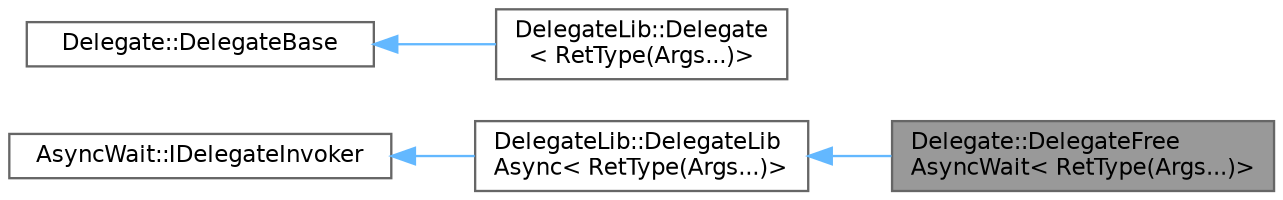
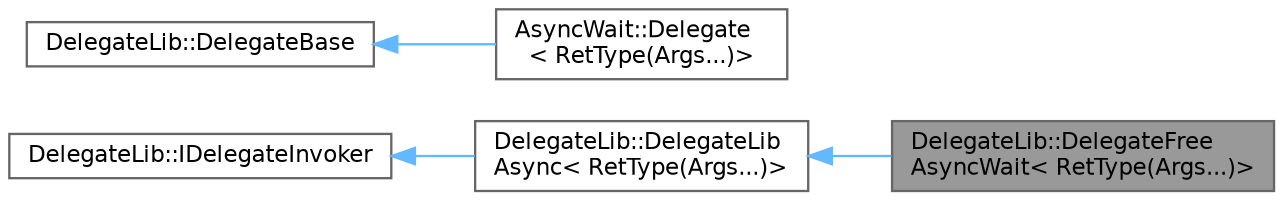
  digraph {
    rankdir=LR
    node [color=gray40 fillcolor=white fontname=Helvetica fontsize=10 shape=box style=filled]
    edge [color=steelblue1 dir=back fontname=Helvetica fontsize=10 labelfontname=Helvetica labelfontsize=10 style=solid]
-   n1 [fillcolor=grey60 fontcolor=black height=0.2 label="Delegate::DelegateFree\lAsyncWait\< RetType(Args...)\>" width=0.4]
+   n1 [fillcolor=grey60 fontcolor=black height=0.2 label="DelegateLib::DelegateFree\lAsyncWait\< RetType(Args...)\>" width=0.4]
    n2 [height=0.2 label="DelegateLib::DelegateLib\lAsync\< RetType(Args...)\>" width=0.4]
-   n3 [height=0.2 label="DelegateLib::Delegate\l\< RetType(Args...)\>" width=0.4]
-   n4 [height=0.2 label="Delegate::DelegateBase" width=0.4]
-   n5 [height=0.2 label="AsyncWait::IDelegateInvoker" width=0.4]
+   n3 [height=0.2 label="AsyncWait::Delegate\l\< RetType(Args...)\>" width=0.4]
+   n4 [height=0.2 label="DelegateLib::DelegateBase" width=0.4]
+   n5 [height=0.2 label="DelegateLib::IDelegateInvoker" width=0.4]
    n2 -> n1
    n4 -> n3
    n5 -> n2
  }
